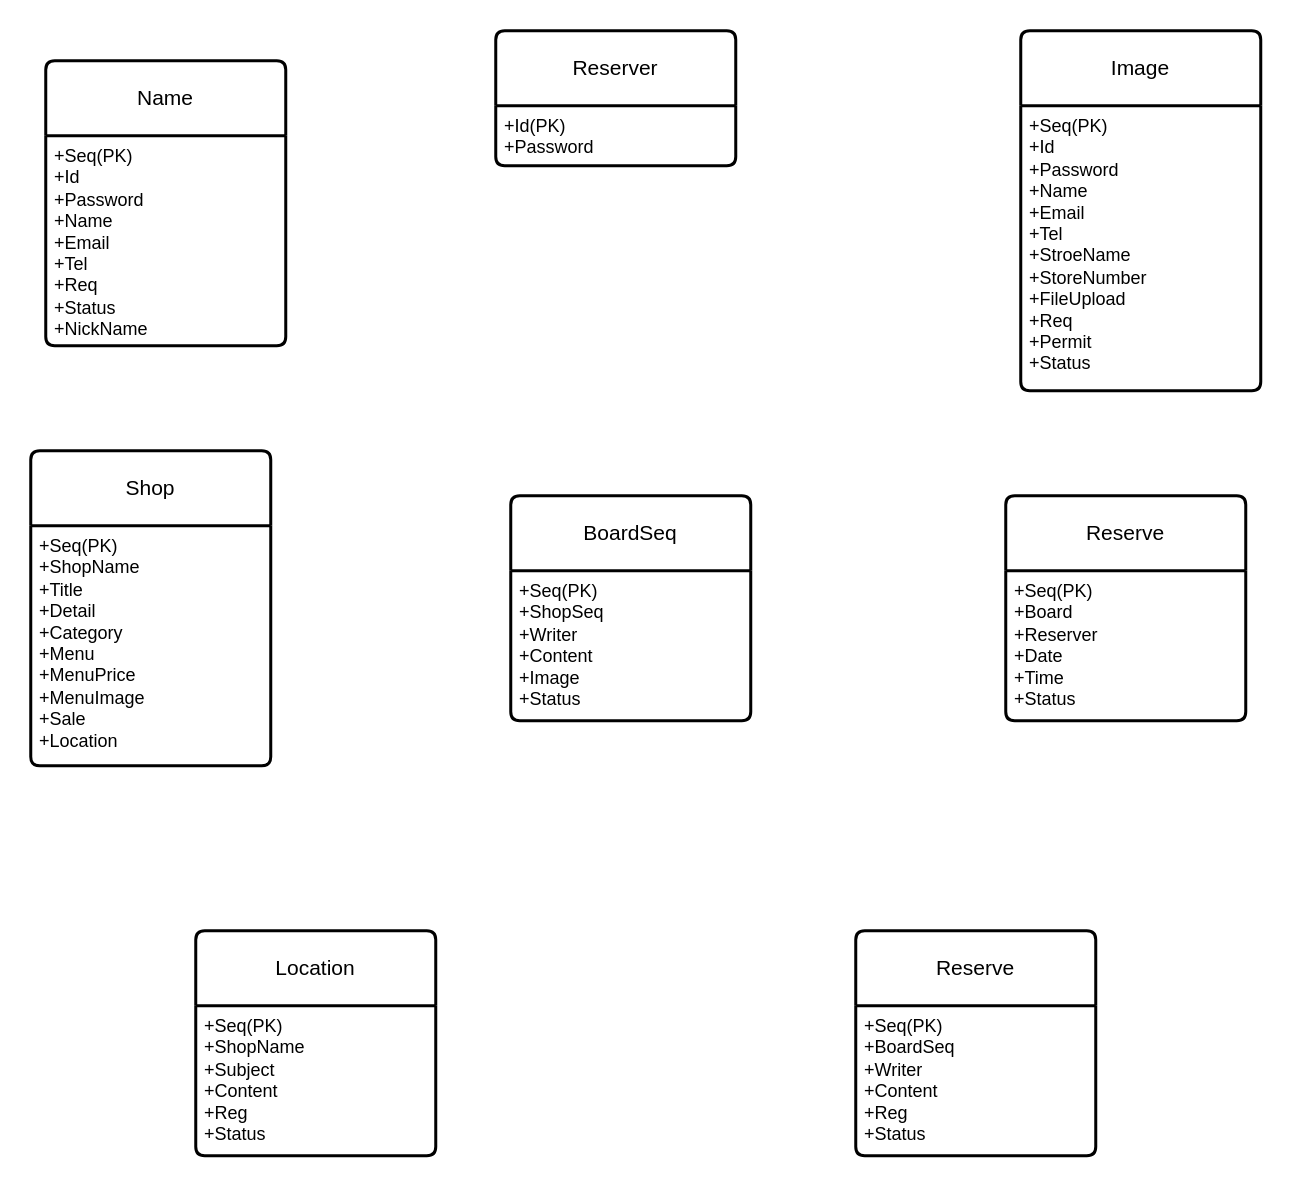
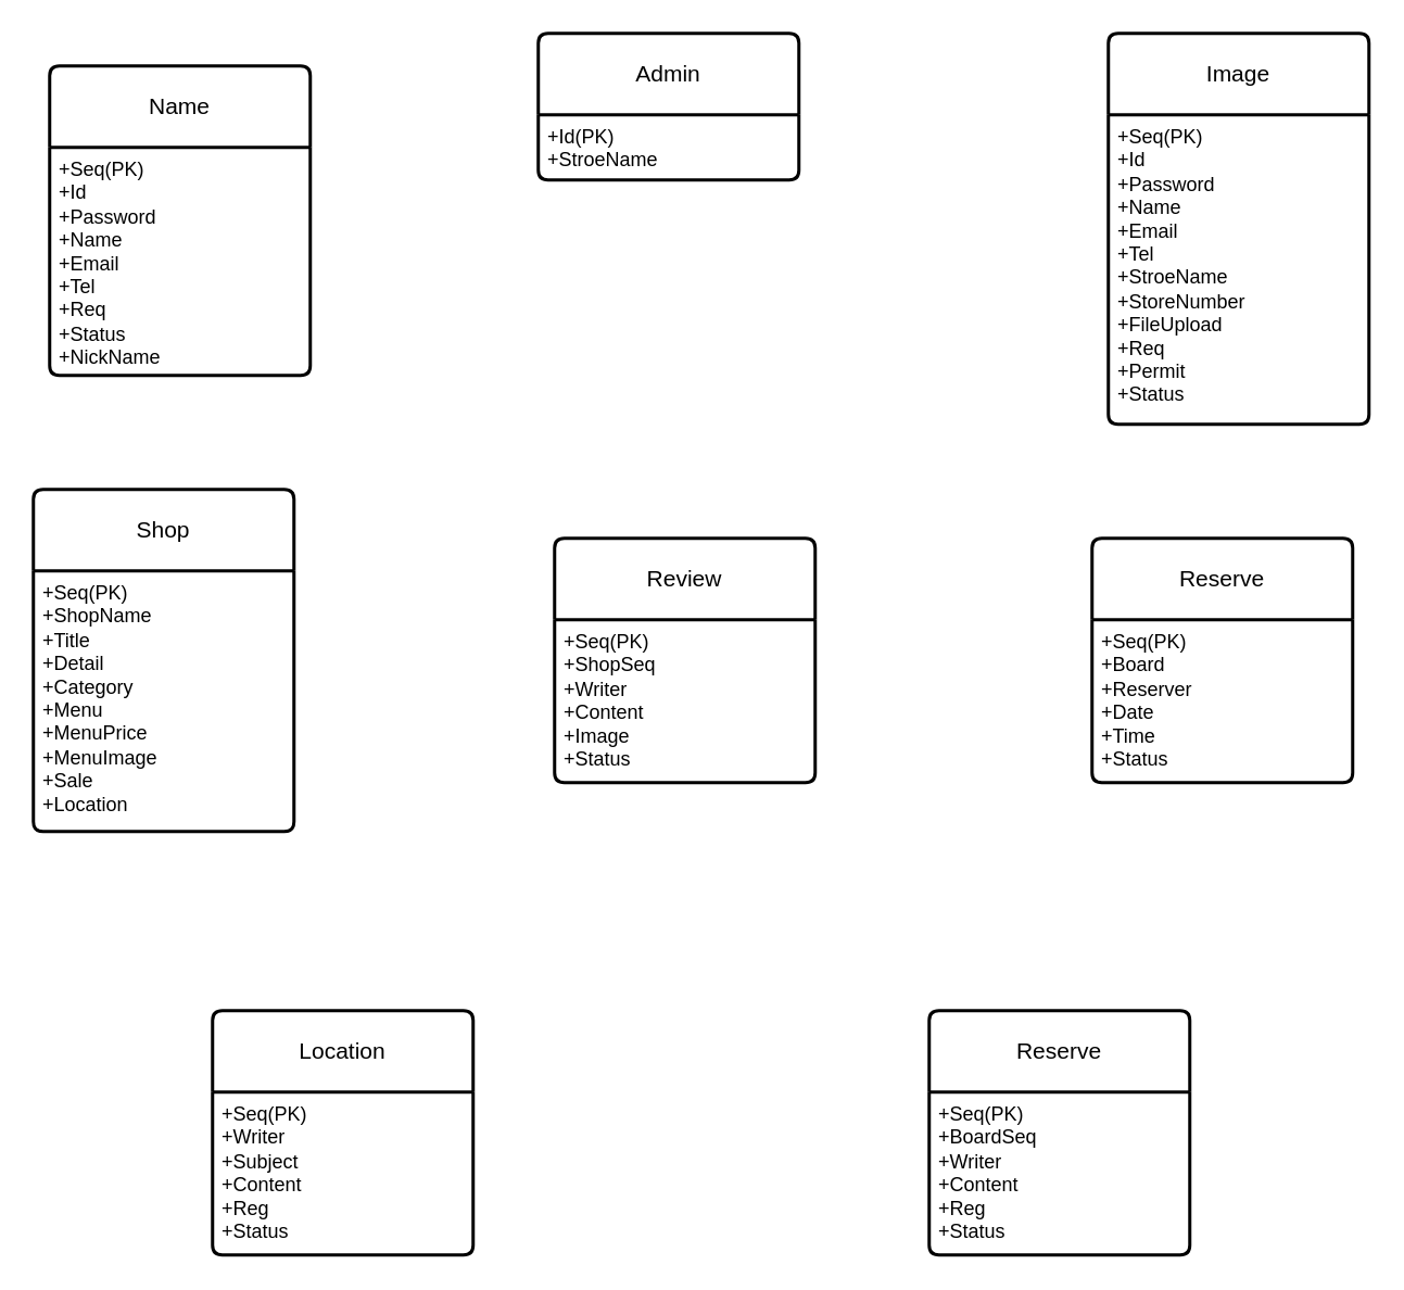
  <mxCell id="0" />
  <mxCell id="1" parent="0" />
  <mxCell id="2" value="Name" style="swimlane;childLayout=stackLayout;horizontal=1;startSize=50;horizontalStack=0;rounded=1;fontSize=14;fontStyle=0;strokeWidth=2;resizeParent=0;resizeLast=1;shadow=0;dashed=0;align=center;arcSize=4;whiteSpace=wrap;html=1;" vertex="1" parent="1"><mxGeometry x="30" y="40" width="160" height="190" as="geometry" /></mxCell>
  <mxCell id="3" value="+Seq(PK)&lt;br&gt;+Id&lt;br&gt;+Password&lt;br&gt;+Name&lt;br&gt;+Email&lt;br&gt;+Tel&lt;br&gt;+Req&lt;br&gt;+Status&lt;br&gt;+NickName" style="align=left;strokeColor=none;fillColor=none;spacingLeft=4;fontSize=12;verticalAlign=top;resizable=0;rotatable=0;part=1;html=1;" vertex="1" parent="2"><mxGeometry y="50" width="160" height="140" as="geometry" /></mxCell>
- <mxCell id="4" value="Reserver" style="swimlane;childLayout=stackLayout;horizontal=1;startSize=50;horizontalStack=0;rounded=1;fontSize=14;fontStyle=0;strokeWidth=2;resizeParent=0;resizeLast=1;shadow=0;dashed=0;align=center;arcSize=4;whiteSpace=wrap;html=1;" vertex="1" parent="1"><mxGeometry x="330" y="20" width="160" height="90" as="geometry" /></mxCell>
- <mxCell id="5" value="+Id(PK)&lt;br&gt;+Password" style="align=left;strokeColor=none;fillColor=none;spacingLeft=4;fontSize=12;verticalAlign=top;resizable=0;rotatable=0;part=1;html=1;" vertex="1" parent="4"><mxGeometry y="50" width="160" height="40" as="geometry" /></mxCell>
+ <mxCell id="4" value="Admin" style="swimlane;childLayout=stackLayout;horizontal=1;startSize=50;horizontalStack=0;rounded=1;fontSize=14;fontStyle=0;strokeWidth=2;resizeParent=0;resizeLast=1;shadow=0;dashed=0;align=center;arcSize=4;whiteSpace=wrap;html=1;" vertex="1" parent="1"><mxGeometry x="330" y="20" width="160" height="90" as="geometry" /></mxCell>
+ <mxCell id="5" value="+Id(PK)&lt;br&gt;+StroeName" style="align=left;strokeColor=none;fillColor=none;spacingLeft=4;fontSize=12;verticalAlign=top;resizable=0;rotatable=0;part=1;html=1;" vertex="1" parent="4"><mxGeometry y="50" width="160" height="40" as="geometry" /></mxCell>
  <mxCell id="6" value="Image" style="swimlane;childLayout=stackLayout;horizontal=1;startSize=50;horizontalStack=0;rounded=1;fontSize=14;fontStyle=0;strokeWidth=2;resizeParent=0;resizeLast=1;shadow=0;dashed=0;align=center;arcSize=4;whiteSpace=wrap;html=1;" vertex="1" parent="1"><mxGeometry x="680" y="20" width="160" height="240" as="geometry" /></mxCell>
  <mxCell id="7" value="+Seq(PK)&lt;br&gt;+Id&lt;br&gt;+Password&lt;br&gt;+Name&lt;br&gt;+Email&lt;br&gt;+Tel&lt;br&gt;+StroeName&lt;br&gt;+StoreNumber&lt;br&gt;+FileUpload&lt;br&gt;+Req&lt;br&gt;+Permit&lt;br&gt;+Status" style="align=left;strokeColor=none;fillColor=none;spacingLeft=4;fontSize=12;verticalAlign=top;resizable=0;rotatable=0;part=1;html=1;" vertex="1" parent="6"><mxGeometry y="50" width="160" height="190" as="geometry" /></mxCell>
  <mxCell id="8" value="Shop" style="swimlane;childLayout=stackLayout;horizontal=1;startSize=50;horizontalStack=0;rounded=1;fontSize=14;fontStyle=0;strokeWidth=2;resizeParent=0;resizeLast=1;shadow=0;dashed=0;align=center;arcSize=4;whiteSpace=wrap;html=1;" vertex="1" parent="1"><mxGeometry x="20" y="300" width="160" height="210" as="geometry" /></mxCell>
  <mxCell id="9" value="+Seq(PK)&lt;br&gt;+ShopName&lt;br&gt;+Title&lt;br&gt;+Detail&lt;br&gt;+Category&lt;br&gt;+Menu&lt;br&gt;+MenuPrice&lt;br&gt;+MenuImage&lt;br&gt;+Sale&lt;br&gt;+Location" style="align=left;strokeColor=none;fillColor=none;spacingLeft=4;fontSize=12;verticalAlign=top;resizable=0;rotatable=0;part=1;html=1;" vertex="1" parent="8"><mxGeometry y="50" width="160" height="160" as="geometry" /></mxCell>
- <mxCell id="10" value="BoardSeq" style="swimlane;childLayout=stackLayout;horizontal=1;startSize=50;horizontalStack=0;rounded=1;fontSize=14;fontStyle=0;strokeWidth=2;resizeParent=0;resizeLast=1;shadow=0;dashed=0;align=center;arcSize=4;whiteSpace=wrap;html=1;" vertex="1" parent="1"><mxGeometry x="340" y="330" width="160" height="150" as="geometry" /></mxCell>
+ <mxCell id="10" value="Review" style="swimlane;childLayout=stackLayout;horizontal=1;startSize=50;horizontalStack=0;rounded=1;fontSize=14;fontStyle=0;strokeWidth=2;resizeParent=0;resizeLast=1;shadow=0;dashed=0;align=center;arcSize=4;whiteSpace=wrap;html=1;" vertex="1" parent="1"><mxGeometry x="340" y="330" width="160" height="150" as="geometry" /></mxCell>
  <mxCell id="11" value="+Seq(PK)&lt;br&gt;+ShopSeq&lt;br&gt;+Writer&lt;br&gt;+Content&lt;br&gt;+Image&lt;br&gt;+Status" style="align=left;strokeColor=none;fillColor=none;spacingLeft=4;fontSize=12;verticalAlign=top;resizable=0;rotatable=0;part=1;html=1;" vertex="1" parent="10"><mxGeometry y="50" width="160" height="100" as="geometry" /></mxCell>
  <mxCell id="12" value="Reserve" style="swimlane;childLayout=stackLayout;horizontal=1;startSize=50;horizontalStack=0;rounded=1;fontSize=14;fontStyle=0;strokeWidth=2;resizeParent=0;resizeLast=1;shadow=0;dashed=0;align=center;arcSize=4;whiteSpace=wrap;html=1;" vertex="1" parent="1"><mxGeometry x="670" y="330" width="160" height="150" as="geometry" /></mxCell>
  <mxCell id="13" value="+Seq(PK)&lt;br&gt;+Board&lt;br&gt;+Reserver&lt;br&gt;+Date&lt;br&gt;+Time&lt;br&gt;+Status" style="align=left;strokeColor=none;fillColor=none;spacingLeft=4;fontSize=12;verticalAlign=top;resizable=0;rotatable=0;part=1;html=1;" vertex="1" parent="12"><mxGeometry y="50" width="160" height="100" as="geometry" /></mxCell>
  <mxCell id="14" value="Reserve" style="swimlane;childLayout=stackLayout;horizontal=1;startSize=50;horizontalStack=0;rounded=1;fontSize=14;fontStyle=0;strokeWidth=2;resizeParent=0;resizeLast=1;shadow=0;dashed=0;align=center;arcSize=4;whiteSpace=wrap;html=1;" vertex="1" parent="1"><mxGeometry x="570" y="620" width="160" height="150" as="geometry" /></mxCell>
  <mxCell id="15" value="+Seq(PK)&lt;br&gt;+BoardSeq&lt;br&gt;+Writer&lt;br&gt;+Content&lt;br&gt;+Reg&lt;br&gt;+Status" style="align=left;strokeColor=none;fillColor=none;spacingLeft=4;fontSize=12;verticalAlign=top;resizable=0;rotatable=0;part=1;html=1;" vertex="1" parent="14"><mxGeometry y="50" width="160" height="100" as="geometry" /></mxCell>
  <mxCell id="16" value="Location" style="swimlane;childLayout=stackLayout;horizontal=1;startSize=50;horizontalStack=0;rounded=1;fontSize=14;fontStyle=0;strokeWidth=2;resizeParent=0;resizeLast=1;shadow=0;dashed=0;align=center;arcSize=4;whiteSpace=wrap;html=1;" vertex="1" parent="1"><mxGeometry x="130" y="620" width="160" height="150" as="geometry" /></mxCell>
- <mxCell id="17" value="+Seq(PK)&lt;br&gt;+ShopName&lt;br&gt;+Subject&lt;br&gt;+Content&lt;br&gt;+Reg&lt;br&gt;+Status" style="align=left;strokeColor=none;fillColor=none;spacingLeft=4;fontSize=12;verticalAlign=top;resizable=0;rotatable=0;part=1;html=1;" vertex="1" parent="16"><mxGeometry y="50" width="160" height="100" as="geometry" /></mxCell>
+ <mxCell id="17" value="+Seq(PK)&lt;br&gt;+Writer&lt;br&gt;+Subject&lt;br&gt;+Content&lt;br&gt;+Reg&lt;br&gt;+Status" style="align=left;strokeColor=none;fillColor=none;spacingLeft=4;fontSize=12;verticalAlign=top;resizable=0;rotatable=0;part=1;html=1;" vertex="1" parent="16"><mxGeometry y="50" width="160" height="100" as="geometry" /></mxCell>
